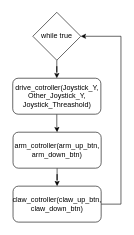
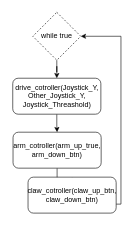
  <mxCell id="0" />
  <mxCell id="1" parent="0" />
  <mxCell id="2" value="" style="edgeStyle=orthogonalEdgeStyle;rounded=0;orthogonalLoop=1;jettySize=auto;html=1;" edge="1" parent="1" source="3" target="5"><mxGeometry relative="1" as="geometry" /></mxCell>
- <mxCell id="3" value="&lt;div&gt;while true&lt;/div&gt;" style="rhombus;whiteSpace=wrap;html=1;" vertex="1" parent="1"><mxGeometry x="54" y="20" width="80" height="80" as="geometry" /></mxCell>
+ <mxCell id="3" value="&lt;div&gt;while true&lt;/div&gt;" style="rhombus;whiteSpace=wrap;html=1;dashed=1;" vertex="1" parent="1"><mxGeometry x="54" y="20" width="80" height="80" as="geometry" /></mxCell>
  <mxCell id="4" value="" style="edgeStyle=orthogonalEdgeStyle;rounded=0;orthogonalLoop=1;jettySize=auto;html=1;" edge="1" parent="1" source="5" target="7"><mxGeometry relative="1" as="geometry" /></mxCell>
  <mxCell id="5" value="drive_cotroller(Joystick_Y, Other_Joystick_Y, Joystick_Threashold)" style="rounded=1;whiteSpace=wrap;html=1;" vertex="1" parent="1"><mxGeometry x="20.5" y="130" width="147" height="60" as="geometry" /></mxCell>
  <mxCell id="6" value="" style="edgeStyle=orthogonalEdgeStyle;rounded=0;orthogonalLoop=1;jettySize=auto;html=1;" edge="1" parent="1" source="7" target="9"><mxGeometry relative="1" as="geometry" /></mxCell>
- <mxCell id="7" value="arm_cotroller(arm_up_btn, arm_down_btn)" style="rounded=1;whiteSpace=wrap;html=1;" vertex="1" parent="1"><mxGeometry x="21" y="220" width="147" height="60" as="geometry" /></mxCell>
+ <mxCell id="7" value="arm_cotroller(arm_up_true, arm_down_btn)" style="rounded=1;whiteSpace=wrap;html=1;" vertex="1" parent="1"><mxGeometry x="21" y="220" width="147" height="60" as="geometry" /></mxCell>
  <mxCell id="8" value="" style="edgeStyle=orthogonalEdgeStyle;rounded=0;orthogonalLoop=1;jettySize=auto;html=1;entryX=1;entryY=0.5;entryDx=0;entryDy=0;" edge="1" parent="1" source="9" target="3"><mxGeometry relative="1" as="geometry"><mxPoint x="211" y="150" as="targetPoint" /><Array as="points"><mxPoint x="201" y="340" /><mxPoint x="201" y="60" /></Array></mxGeometry></mxCell>
- <mxCell id="9" value="claw_cotroller(claw_up_btn, claw_down_btn)" style="rounded=1;whiteSpace=wrap;html=1;" vertex="1" parent="1"><mxGeometry x="21" y="310" width="147" height="60" as="geometry" /></mxCell>
+ <mxCell id="9" value="claw_cotroller(claw_up_btn, claw_down_btn)" style="rounded=1;whiteSpace=wrap;html=1;" vertex="1" parent="1"><mxGeometry x="46" y="295" width="147" height="60" as="geometry" /></mxCell>
